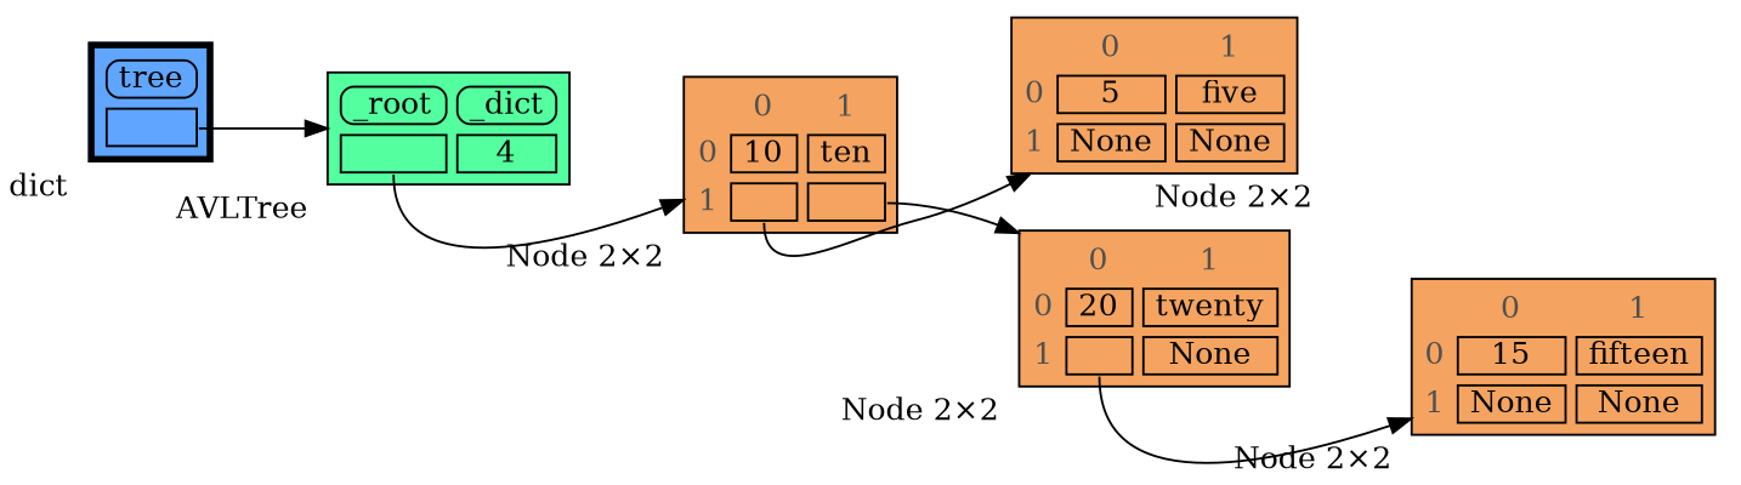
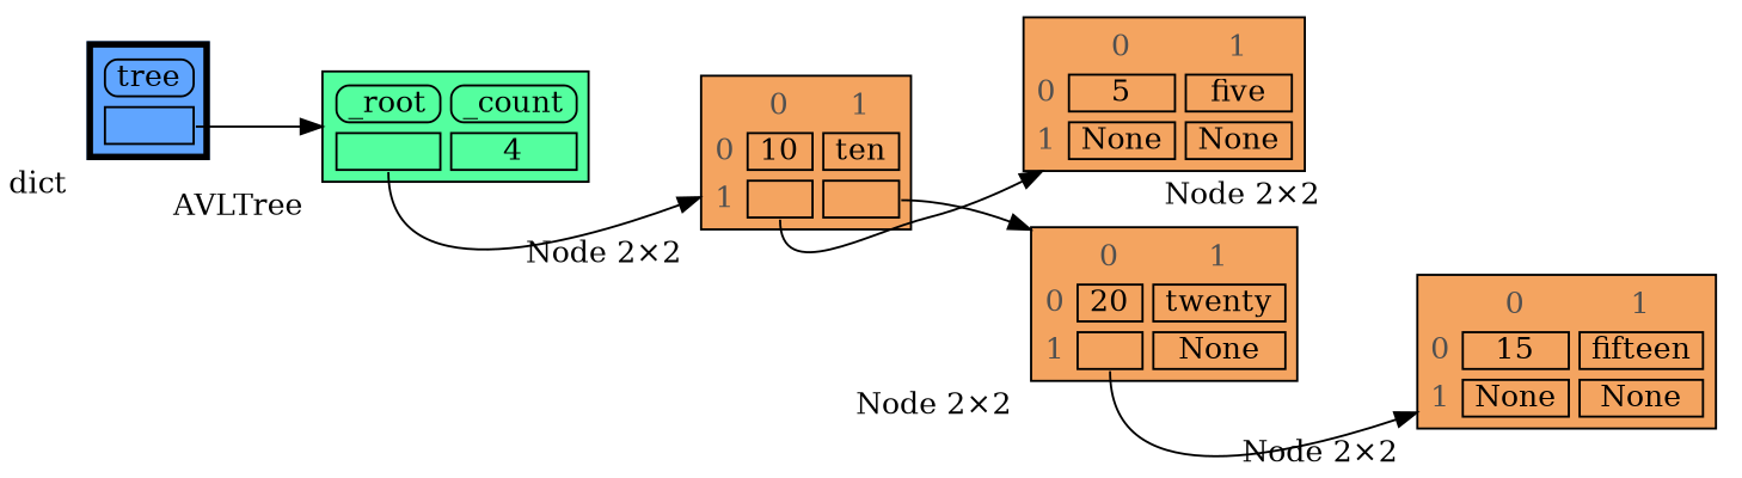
  digraph {
    rankdir=LR
    node [shape=plaintext xlabel="Node 2⨯2"]
    edge [style=solid headport=table tailport=ref0]
    n1 [label=< <TABLE BORDER="1" CELLBORDER="1" CELLSPACING="5" CELLPADDING="0" BGCOLOR="sandybrown" PORT="table">     <TR><TD BORDER="0">  </TD><TD BORDER="0"><font color="#505050">0</font></TD><TD BORDER="0"><font color="#505050">1</font></TD></TR>     <TR><TD BORDER="0"><font color="#505050">0</font></TD><TD BORDER="1"> 5 </TD><TD BORDER="1"> five </TD></TR>     <TR><TD BORDER="0"><font color="#505050">1</font></TD><TD BORDER="1"> None </TD><TD BORDER="1"> None </TD></TR> </TABLE> >]
    n2 [label=< <TABLE BORDER="1" CELLBORDER="1" CELLSPACING="5" CELLPADDING="0" BGCOLOR="sandybrown" PORT="table">     <TR><TD BORDER="0">  </TD><TD BORDER="0"><font color="#505050">0</font></TD><TD BORDER="0"><font color="#505050">1</font></TD></TR>     <TR><TD BORDER="0"><font color="#505050">0</font></TD><TD BORDER="1"> 20 </TD><TD BORDER="1"> twenty </TD></TR>     <TR><TD BORDER="0"><font color="#505050">1</font></TD><TD BORDER="1" PORT="ref0"> </TD><TD BORDER="1"> None </TD></TR> </TABLE> >]
    n3 [label=< <TABLE BORDER="1" CELLBORDER="1" CELLSPACING="5" CELLPADDING="0" BGCOLOR="sandybrown" PORT="table">     <TR><TD BORDER="0">  </TD><TD BORDER="0"><font color="#505050">0</font></TD><TD BORDER="0"><font color="#505050">1</font></TD></TR>     <TR><TD BORDER="0"><font color="#505050">0</font></TD><TD BORDER="1"> 15 </TD><TD BORDER="1"> fifteen </TD></TR>     <TR><TD BORDER="0"><font color="#505050">1</font></TD><TD BORDER="1"> None </TD><TD BORDER="1"> None </TD></TR> </TABLE> >]
    n4 [label=< <TABLE BORDER="1" CELLBORDER="1" CELLSPACING="5" CELLPADDING="0" BGCOLOR="sandybrown" PORT="table">     <TR><TD BORDER="0">  </TD><TD BORDER="0"><font color="#505050">0</font></TD><TD BORDER="0"><font color="#505050">1</font></TD></TR>     <TR><TD BORDER="0"><font color="#505050">0</font></TD><TD BORDER="1"> 10 </TD><TD BORDER="1"> ten </TD></TR>     <TR><TD BORDER="0"><font color="#505050">1</font></TD><TD BORDER="1" PORT="ref0"> </TD><TD BORDER="1" PORT="ref1"> </TD></TR> </TABLE> >]
-   n5 [label=< <TABLE BORDER="1" CELLBORDER="1" CELLSPACING="5" CELLPADDING="0" BGCOLOR="seagreen1" PORT="table">     <TR><TD BORDER="1" STYLE="ROUNDED"> _root </TD><TD BORDER="1" STYLE="ROUNDED"> _dict </TD></TR>     <TR><TD BORDER="1" PORT="ref0"> </TD><TD BORDER="1"> 4 </TD></TR> </TABLE> > xlabel=AVLTree]
+   n5 [label=< <TABLE BORDER="1" CELLBORDER="1" CELLSPACING="5" CELLPADDING="0" BGCOLOR="seagreen1" PORT="table">     <TR><TD BORDER="1" STYLE="ROUNDED"> _root </TD><TD BORDER="1" STYLE="ROUNDED"> _count </TD></TR>     <TR><TD BORDER="1" PORT="ref0"> </TD><TD BORDER="1"> 4 </TD></TR> </TABLE> > xlabel=AVLTree]
    n6 [label=< <TABLE BORDER="3" CELLBORDER="1" CELLSPACING="5" CELLPADDING="0" BGCOLOR="#60a5ff" PORT="table">     <TR><TD BORDER="1" STYLE="ROUNDED"> tree </TD></TR>     <TR><TD BORDER="1" PORT="ref0"> </TD></TR> </TABLE> > xlabel=dict]
    subgraph sub_1 {
      rank=same
      n1
      n2
    }
    n1 -> n2 [style=invis weight=10 headport="" tailport=""]
    n2 -> n3
    n4 -> n1
    n4 -> n2 [tailport=ref1]
    n5 -> n4
    n6 -> n5
  }
